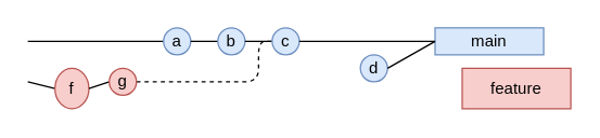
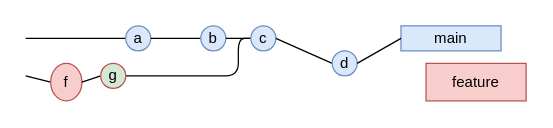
  <mxCell id="0" />
  <mxCell id="1" parent="0" />
  <mxCell id="2" value="main" style="rounded=0;whiteSpace=wrap;html=1;fillColor=#dae8fc;strokeColor=#6c8ebf;" parent="1" vertex="1"><mxGeometry x="320" y="20" width="80" height="20" as="geometry" /></mxCell>
  <mxCell id="3" value="" style="endArrow=none;html=1;rounded=1;entryX=0;entryY=0.5;entryDx=0;entryDy=0;" edge="1" parent="1" target="4"><mxGeometry width="50" height="50" relative="1" as="geometry"><mxPoint x="20" y="30" as="sourcePoint" /><mxPoint x="120" y="30" as="targetPoint" /></mxGeometry></mxCell>
- <mxCell id="4" value="a" style="ellipse;whiteSpace=wrap;html=1;fillColor=#dae8fc;strokeColor=#6c8ebf;" vertex="1" parent="1"><mxGeometry x="120" y="20" width="20" height="20" as="geometry" /></mxCell>
+ <mxCell id="4" value="a" style="ellipse;whiteSpace=wrap;html=1;fillColor=#dae8fc;strokeColor=#6c8ebf;" vertex="1" parent="1"><mxGeometry x="100" y="20" width="20" height="20" as="geometry" /></mxCell>
  <mxCell id="5" value="" style="endArrow=none;html=1;rounded=1;exitX=1;exitY=0.5;exitDx=0;exitDy=0;entryX=0;entryY=0.5;entryDx=0;entryDy=0;" edge="1" parent="1" source="4" target="6"><mxGeometry width="50" height="50" relative="1" as="geometry"><mxPoint x="140" y="30" as="sourcePoint" /><mxPoint x="160" y="30" as="targetPoint" /></mxGeometry></mxCell>
  <mxCell id="6" value="b" style="ellipse;whiteSpace=wrap;html=1;fillColor=#dae8fc;strokeColor=#6c8ebf;" vertex="1" parent="1"><mxGeometry x="160" y="20" width="20" height="20" as="geometry" /></mxCell>
  <mxCell id="7" value="" style="endArrow=none;html=1;rounded=1;exitX=1;exitY=0.5;exitDx=0;exitDy=0;entryX=0;entryY=0.5;entryDx=0;entryDy=0;" edge="1" parent="1" source="6" target="9"><mxGeometry width="50" height="50" relative="1" as="geometry"><mxPoint x="180" y="30" as="sourcePoint" /><mxPoint x="200" y="30" as="targetPoint" /></mxGeometry></mxCell>
- <mxCell id="8" value="" style="endArrow=none;html=1;rounded=1;exitX=1;exitY=0.5;exitDx=0;exitDy=0;entryX=0;entryY=0.5;entryDx=0;entryDy=0;dashed=1;" edge="1" parent="1" source="17" target="9"><mxGeometry width="50" height="50" relative="1" as="geometry"><mxPoint x="100" y="60" as="sourcePoint" /><mxPoint x="200" y="30" as="targetPoint" /><Array as="points"><mxPoint x="190" y="60" /><mxPoint x="190" y="30" /></Array></mxGeometry></mxCell>
+ <mxCell id="8" value="" style="endArrow=none;html=1;rounded=1;exitX=1;exitY=0.5;exitDx=0;exitDy=0;entryX=0;entryY=0.5;entryDx=0;entryDy=0;" edge="1" parent="1" source="17" target="9"><mxGeometry width="50" height="50" relative="1" as="geometry"><mxPoint x="100" y="60" as="sourcePoint" /><mxPoint x="200" y="30" as="targetPoint" /><Array as="points"><mxPoint x="190" y="60" /><mxPoint x="190" y="30" /></Array></mxGeometry></mxCell>
  <mxCell id="9" value="c" style="ellipse;whiteSpace=wrap;html=1;fillColor=#dae8fc;strokeColor=#6c8ebf;" vertex="1" parent="1"><mxGeometry x="200" y="20" width="20" height="20" as="geometry" /></mxCell>
- <mxCell id="10" value="" style="endArrow=none;html=1;rounded=1;exitX=1;exitY=0.5;exitDx=0;exitDy=0;" edge="1" parent="1" source="9" target="2"><mxGeometry width="50" height="50" relative="1" as="geometry"><mxPoint x="220" y="30" as="sourcePoint" /><mxPoint x="240" y="30" as="targetPoint" /></mxGeometry></mxCell>
+ <mxCell id="10" value="" style="endArrow=none;html=1;rounded=1;exitX=1;exitY=0.5;exitDx=0;exitDy=0;entryX=0;entryY=0.5;entryDx=0;entryDy=0;" edge="1" parent="1" source="9" target="11"><mxGeometry width="50" height="50" relative="1" as="geometry"><mxPoint x="220" y="30" as="sourcePoint" /><mxPoint x="240" y="30" as="targetPoint" /></mxGeometry></mxCell>
  <mxCell id="11" value="d" style="ellipse;whiteSpace=wrap;html=1;fillColor=#dae8fc;strokeColor=#6c8ebf;" vertex="1" parent="1"><mxGeometry x="265" y="40" width="20" height="20" as="geometry" /></mxCell>
  <mxCell id="12" value="" style="endArrow=none;html=1;rounded=1;exitX=1;exitY=0.5;exitDx=0;exitDy=0;entryX=0;entryY=0.5;entryDx=0;entryDy=0;" edge="1" parent="1" source="11" target="2"><mxGeometry width="50" height="50" relative="1" as="geometry"><mxPoint x="260" y="30" as="sourcePoint" /><mxPoint x="340" y="30" as="targetPoint" /></mxGeometry></mxCell>
  <mxCell id="13" value="feature" style="rounded=0;whiteSpace=wrap;html=1;fillColor=#f8cecc;strokeColor=#b85450;" parent="1" vertex="1"><mxGeometry x="340" y="50" width="80" height="30" as="geometry" /></mxCell>
  <mxCell id="14" value="" style="endArrow=none;html=1;rounded=1;entryX=0;entryY=0.5;entryDx=0;entryDy=0;" edge="1" parent="1" target="15"><mxGeometry width="50" height="50" relative="1" as="geometry"><mxPoint x="20" y="60" as="sourcePoint" /><mxPoint x="40" y="60" as="targetPoint" /></mxGeometry></mxCell>
  <mxCell id="15" value="f" style="ellipse;whiteSpace=wrap;html=1;fillColor=#f8cecc;strokeColor=#b85450;" vertex="1" parent="1"><mxGeometry x="40" y="50" width="25" height="30" as="geometry" /></mxCell>
  <mxCell id="16" value="" style="endArrow=none;html=1;rounded=1;exitX=1;exitY=0.5;exitDx=0;exitDy=0;entryX=0;entryY=0.5;entryDx=0;entryDy=0;" edge="1" parent="1" source="15" target="17"><mxGeometry width="50" height="50" relative="1" as="geometry"><mxPoint x="60" y="60" as="sourcePoint" /><mxPoint x="80" y="60" as="targetPoint" /></mxGeometry></mxCell>
- <mxCell id="17" value="g" style="ellipse;whiteSpace=wrap;html=1;fillColor=#f8cecc;strokeColor=#b85450;" vertex="1" parent="1"><mxGeometry x="80" y="50" width="20" height="20" as="geometry" /></mxCell>
+ <mxCell id="17" value="g" style="ellipse;whiteSpace=wrap;html=1;fillColor=#d5e8d4;strokeColor=#b85450;" vertex="1" parent="1"><mxGeometry x="80" y="50" width="20" height="20" as="geometry" /></mxCell>
